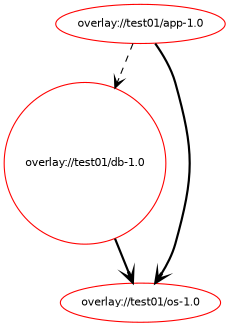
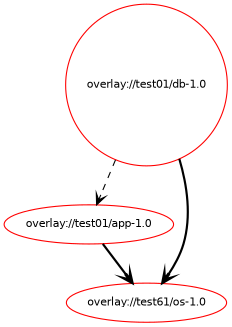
  digraph {
    compound=true
    concentrate=true
    newrank=true
    rankdir=TD
    node [color=red fontname=Helvetica fontsize=10 shape=ellipse]
    edge [arrowhead=vee style=bold]
    "overlay://test01/db-1.0" [shape=circle]
    "overlay://test01/app-1.0"
-   "overlay://test01/os-1.0"
+   "overlay://test01/os-1.0" [label="overlay://test61/os-1.0"]
    "overlay://test01/db-1.0" -> "overlay://test01/os-1.0"
-   "overlay://test01/app-1.0" -> "overlay://test01/db-1.0" [style=dashed]
+   "overlay://test01/db-1.0" -> "overlay://test01/app-1.0" [style=dashed]
    "overlay://test01/app-1.0" -> "overlay://test01/os-1.0"
  }
